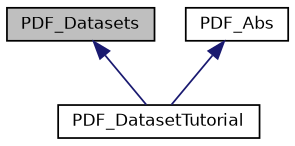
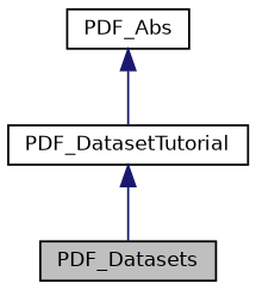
  digraph {
    node [color=black fillcolor=white fontname=Helvetica fontsize=10 shape=record style=filled]
    edge [color=midnightblue dir=back fontname=Helvetica fontsize=10 labelfontname=Helvetica labelfontsize=10 style=solid]
    n1 [fillcolor=grey75 fontcolor=black height=0.2 label=PDF_Datasets width=0.4]
    n2 [height=0.2 label=PDF_DatasetTutorial width=0.4]
    n3 [height=0.2 label=PDF_Abs width=0.4]
-   n1 -> n2
+   n2 -> n1
    n3 -> n2
  }
